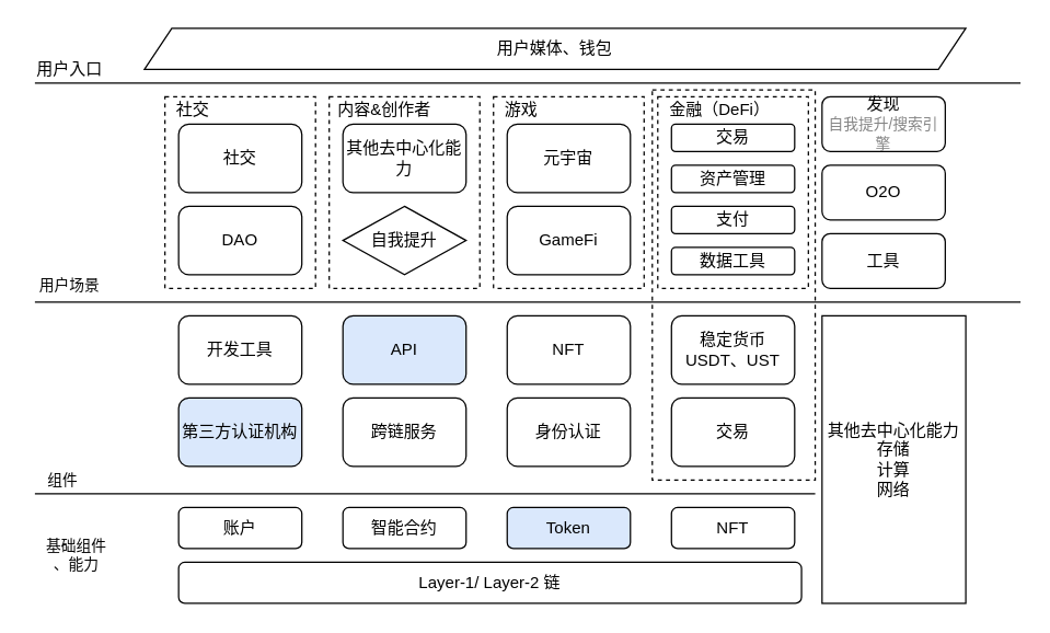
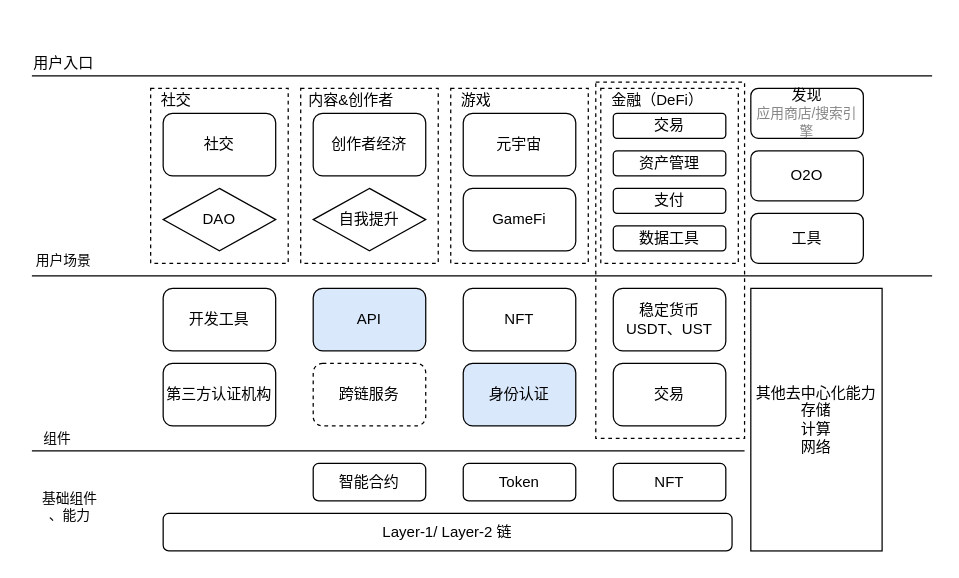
  <mxCell id="0" />
  <mxCell id="1" parent="0" />
  <mxCell id="2" value="" style="rounded=0;whiteSpace=wrap;html=1;dashed=1;" vertex="1" parent="1"><mxGeometry x="476" y="65" width="119" height="285" as="geometry" /></mxCell>
  <mxCell id="3" value="" style="endArrow=none;html=1;rounded=0;" edge="1" parent="1"><mxGeometry width="50" height="50" relative="1" as="geometry"><mxPoint x="25" y="60" as="sourcePoint" /><mxPoint x="745" y="60" as="targetPoint" /></mxGeometry></mxCell>
  <mxCell id="4" value="用户入口" style="text;html=1;align=center;verticalAlign=middle;resizable=0;points=[];autosize=1;strokeColor=none;fillColor=none;" vertex="1" parent="1"><mxGeometry x="20" y="40" width="60" height="20" as="geometry" /></mxCell>
- <mxCell id="5" value="用户媒体、钱包" style="shape=parallelogram;perimeter=parallelogramPerimeter;whiteSpace=wrap;html=1;fixedSize=1;" vertex="1" parent="1"><mxGeometry x="105" y="20" width="600" height="30" as="geometry" /></mxCell>
  <mxCell id="6" value="" style="rounded=0;whiteSpace=wrap;html=1;dashed=1;" vertex="1" parent="1"><mxGeometry x="120" y="70" width="110" height="140" as="geometry" /></mxCell>
  <mxCell id="7" value="社交" style="text;html=1;align=center;verticalAlign=middle;resizable=0;points=[];autosize=1;strokeColor=none;fillColor=none;" vertex="1" parent="1"><mxGeometry x="120" y="70" width="40" height="20" as="geometry" /></mxCell>
  <mxCell id="8" value="社交" style="rounded=1;whiteSpace=wrap;html=1;" vertex="1" parent="1"><mxGeometry x="130" y="90" width="90" height="50" as="geometry" /></mxCell>
- <mxCell id="9" value="DAO" style="rounded=1;whiteSpace=wrap;html=1;" vertex="1" parent="1"><mxGeometry x="130" y="150" width="90" height="50" as="geometry" /></mxCell>
+ <mxCell id="9" value="DAO" style="rhombus;whiteSpace=wrap;html=1;" vertex="1" parent="1"><mxGeometry x="130" y="150" width="90" height="50" as="geometry" /></mxCell>
  <mxCell id="10" value="" style="rounded=0;whiteSpace=wrap;html=1;dashed=1;" vertex="1" parent="1"><mxGeometry x="240" y="70" width="110" height="140" as="geometry" /></mxCell>
  <mxCell id="11" value="内容&amp;amp;创作者" style="text;html=1;align=center;verticalAlign=middle;resizable=0;points=[];autosize=1;strokeColor=none;fillColor=none;" vertex="1" parent="1"><mxGeometry x="240" y="70" width="80" height="20" as="geometry" /></mxCell>
- <mxCell id="12" value="其他去中心化能力" style="rounded=1;whiteSpace=wrap;html=1;" vertex="1" parent="1"><mxGeometry x="250" y="90" width="90" height="50" as="geometry" /></mxCell>
+ <mxCell id="12" value="创作者经济" style="rounded=1;whiteSpace=wrap;html=1;" vertex="1" parent="1"><mxGeometry x="250" y="90" width="90" height="50" as="geometry" /></mxCell>
  <mxCell id="13" value="自我提升" style="rhombus;whiteSpace=wrap;html=1;" vertex="1" parent="1"><mxGeometry x="250" y="150" width="90" height="50" as="geometry" /></mxCell>
  <mxCell id="14" value="" style="rounded=0;whiteSpace=wrap;html=1;dashed=1;" vertex="1" parent="1"><mxGeometry x="360" y="70" width="110" height="140" as="geometry" /></mxCell>
  <mxCell id="15" value="游戏" style="text;html=1;align=center;verticalAlign=middle;resizable=0;points=[];autosize=1;strokeColor=none;fillColor=none;" vertex="1" parent="1"><mxGeometry x="360" y="70" width="40" height="20" as="geometry" /></mxCell>
  <mxCell id="16" value="元宇宙" style="rounded=1;whiteSpace=wrap;html=1;" vertex="1" parent="1"><mxGeometry x="370" y="90" width="90" height="50" as="geometry" /></mxCell>
  <mxCell id="17" value="GameFi" style="rounded=1;whiteSpace=wrap;html=1;" vertex="1" parent="1"><mxGeometry x="370" y="150" width="90" height="50" as="geometry" /></mxCell>
  <mxCell id="18" value="" style="rounded=0;whiteSpace=wrap;html=1;dashed=1;" vertex="1" parent="1"><mxGeometry x="480" y="70" width="110" height="140" as="geometry" /></mxCell>
  <mxCell id="19" value="金融（DeFi）" style="text;html=1;align=center;verticalAlign=middle;resizable=0;points=[];autosize=1;strokeColor=none;fillColor=none;" vertex="1" parent="1"><mxGeometry x="480" y="70" width="90" height="20" as="geometry" /></mxCell>
  <mxCell id="20" value="交易" style="rounded=1;whiteSpace=wrap;html=1;" vertex="1" parent="1"><mxGeometry x="490" y="90" width="90" height="20" as="geometry" /></mxCell>
  <mxCell id="21" value="资产管理" style="rounded=1;whiteSpace=wrap;html=1;" vertex="1" parent="1"><mxGeometry x="490" y="120" width="90" height="20" as="geometry" /></mxCell>
  <mxCell id="22" value="支付" style="rounded=1;whiteSpace=wrap;html=1;" vertex="1" parent="1"><mxGeometry x="490" y="150" width="90" height="20" as="geometry" /></mxCell>
  <mxCell id="23" value="数据工具" style="rounded=1;whiteSpace=wrap;html=1;" vertex="1" parent="1"><mxGeometry x="490" y="180" width="90" height="20" as="geometry" /></mxCell>
- <mxCell id="24" value="发现&lt;br&gt;&lt;font style=&quot;font-size: 11px&quot; color=&quot;#858585&quot;&gt;自我提升/搜索引擎&lt;/font&gt;" style="rounded=1;whiteSpace=wrap;html=1;" vertex="1" parent="1"><mxGeometry x="600" y="70" width="90" height="40" as="geometry" /></mxCell>
+ <mxCell id="24" value="发现&lt;br&gt;&lt;font style=&quot;font-size: 11px&quot; color=&quot;#858585&quot;&gt;应用商店/搜索引擎&lt;/font&gt;" style="rounded=1;whiteSpace=wrap;html=1;" vertex="1" parent="1"><mxGeometry x="600" y="70" width="90" height="40" as="geometry" /></mxCell>
  <mxCell id="25" value="O2O" style="rounded=1;whiteSpace=wrap;html=1;" vertex="1" parent="1"><mxGeometry x="600" y="120" width="90" height="40" as="geometry" /></mxCell>
  <mxCell id="26" value="工具" style="rounded=1;whiteSpace=wrap;html=1;" vertex="1" parent="1"><mxGeometry x="600" y="170" width="90" height="40" as="geometry" /></mxCell>
  <mxCell id="27" value="" style="endArrow=none;html=1;rounded=0;" edge="1" parent="1"><mxGeometry width="50" height="50" relative="1" as="geometry"><mxPoint x="25" y="220" as="sourcePoint" /><mxPoint x="745" y="220" as="targetPoint" /></mxGeometry></mxCell>
  <mxCell id="28" value="&lt;font color=&quot;#050505&quot;&gt;用户场景&lt;/font&gt;" style="text;html=1;align=center;verticalAlign=middle;resizable=0;points=[];autosize=1;strokeColor=none;fillColor=none;fontSize=11;fontColor=#858585;" vertex="1" parent="1"><mxGeometry x="20" y="197.5" width="60" height="20" as="geometry" /></mxCell>
  <mxCell id="29" value="开发工具" style="rounded=1;whiteSpace=wrap;html=1;sketch=0;" vertex="1" parent="1"><mxGeometry x="130" y="230" width="90" height="50" as="geometry" /></mxCell>
  <mxCell id="30" value="API" style="rounded=1;whiteSpace=wrap;html=1;sketch=0;fillColor=#dae8fc;" vertex="1" parent="1"><mxGeometry x="250" y="230" width="90" height="50" as="geometry" /></mxCell>
  <mxCell id="31" value="NFT" style="rounded=1;whiteSpace=wrap;html=1;sketch=0;" vertex="1" parent="1"><mxGeometry x="370" y="230" width="90" height="50" as="geometry" /></mxCell>
  <mxCell id="32" value="稳定货币&lt;br&gt;USDT、UST" style="rounded=1;whiteSpace=wrap;html=1;sketch=0;" vertex="1" parent="1"><mxGeometry x="490" y="230" width="90" height="50" as="geometry" /></mxCell>
- <mxCell id="33" value="第三方认证机构" style="rounded=1;whiteSpace=wrap;html=1;sketch=0;fillColor=#dae8fc;" vertex="1" parent="1"><mxGeometry x="130" y="290" width="90" height="50" as="geometry" /></mxCell>
- <mxCell id="34" value="跨链服务" style="rounded=1;whiteSpace=wrap;html=1;sketch=0;" vertex="1" parent="1"><mxGeometry x="250" y="290" width="90" height="50" as="geometry" /></mxCell>
- <mxCell id="35" value="身份认证" style="rounded=1;whiteSpace=wrap;html=1;sketch=0;" vertex="1" parent="1"><mxGeometry x="370" y="290" width="90" height="50" as="geometry" /></mxCell>
+ <mxCell id="33" value="第三方认证机构" style="rounded=1;whiteSpace=wrap;html=1;sketch=0;" vertex="1" parent="1"><mxGeometry x="130" y="290" width="90" height="50" as="geometry" /></mxCell>
+ <mxCell id="34" value="跨链服务" style="rounded=1;whiteSpace=wrap;html=1;sketch=0;dashed=1;" vertex="1" parent="1"><mxGeometry x="250" y="290" width="90" height="50" as="geometry" /></mxCell>
+ <mxCell id="35" value="身份认证" style="rounded=1;whiteSpace=wrap;html=1;sketch=0;fillColor=#dae8fc;" vertex="1" parent="1"><mxGeometry x="370" y="290" width="90" height="50" as="geometry" /></mxCell>
  <mxCell id="36" value="交易" style="rounded=1;whiteSpace=wrap;html=1;sketch=0;" vertex="1" parent="1"><mxGeometry x="490" y="290" width="90" height="50" as="geometry" /></mxCell>
  <mxCell id="37" value="" style="endArrow=none;html=1;rounded=0;" edge="1" parent="1"><mxGeometry width="50" height="50" relative="1" as="geometry"><mxPoint x="25" y="360" as="sourcePoint" /><mxPoint x="595" y="360" as="targetPoint" /></mxGeometry></mxCell>
  <mxCell id="38" value="&lt;font color=&quot;#050505&quot;&gt;组件&lt;/font&gt;" style="text;html=1;align=center;verticalAlign=middle;resizable=0;points=[];autosize=1;strokeColor=none;fillColor=none;fontSize=11;fontColor=#858585;" vertex="1" parent="1"><mxGeometry x="25" y="340" width="40" height="20" as="geometry" /></mxCell>
  <mxCell id="39" value="其他去中心化能力&lt;br&gt;存储&lt;br&gt;计算&lt;br&gt;网络" style="rounded=0;whiteSpace=wrap;html=1;sketch=0;" vertex="1" parent="1"><mxGeometry x="600" y="230" width="105" height="210" as="geometry" /></mxCell>
  <mxCell id="40" value="基础组件&lt;br&gt;、能力" style="text;html=1;align=center;verticalAlign=middle;resizable=0;points=[];autosize=1;strokeColor=none;fillColor=none;fontSize=11;fontColor=#050505;" vertex="1" parent="1"><mxGeometry x="25" y="390" width="60" height="30" as="geometry" /></mxCell>
  <mxCell id="41" value="Layer-1/ Layer-2 链" style="rounded=1;whiteSpace=wrap;html=1;sketch=0;" vertex="1" parent="1"><mxGeometry x="130" y="410" width="455" height="30" as="geometry" /></mxCell>
  <mxCell id="42" value="NFT" style="rounded=1;whiteSpace=wrap;html=1;sketch=0;" vertex="1" parent="1"><mxGeometry x="490" y="370" width="90" height="30" as="geometry" /></mxCell>
- <mxCell id="43" value="Token" style="rounded=1;whiteSpace=wrap;html=1;sketch=0;fillColor=#dae8fc;" vertex="1" parent="1"><mxGeometry x="370" y="370" width="90" height="30" as="geometry" /></mxCell>
+ <mxCell id="43" value="Token" style="rounded=1;whiteSpace=wrap;html=1;sketch=0;" vertex="1" parent="1"><mxGeometry x="370" y="370" width="90" height="30" as="geometry" /></mxCell>
  <mxCell id="44" value="智能合约" style="rounded=1;whiteSpace=wrap;html=1;sketch=0;" vertex="1" parent="1"><mxGeometry x="250" y="370" width="90" height="30" as="geometry" /></mxCell>
- <mxCell id="45" value="账户" style="rounded=1;whiteSpace=wrap;html=1;sketch=0;" vertex="1" parent="1"><mxGeometry x="130" y="370" width="90" height="30" as="geometry" /></mxCell>
